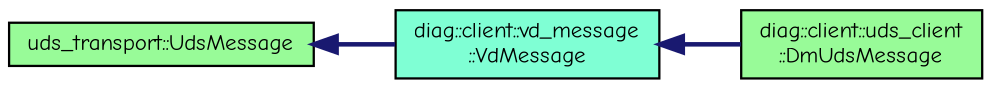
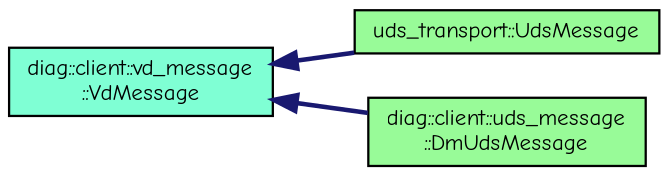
  digraph {
    fontname="Comic Neue"
    rankdir=LR
    node [color=black fillcolor=palegreen fontname="Comic Neue" fontsize=10 shape=record style=filled]
    edge [color=midnightblue dir=back fontname="Comic Neue" fontsize=10 labelfontname=Helvetica labelfontsize=10 style=bold]
    n1 [height=0.2 label="uds_transport::UdsMessage" width=0.4]
    n2 [fillcolor=aquamarine height=0.2 label="diag::client::vd_message\l::VdMessage" width=0.4]
-   n3 [height=0.2 label="diag::client::uds_client\l::DmUdsMessage" width=0.4]
-   n1 -> n2
+   n3 [height=0.2 label="diag::client::uds_message\l::DmUdsMessage" width=0.4]
+   n2 -> n1
    n2 -> n3
  }
